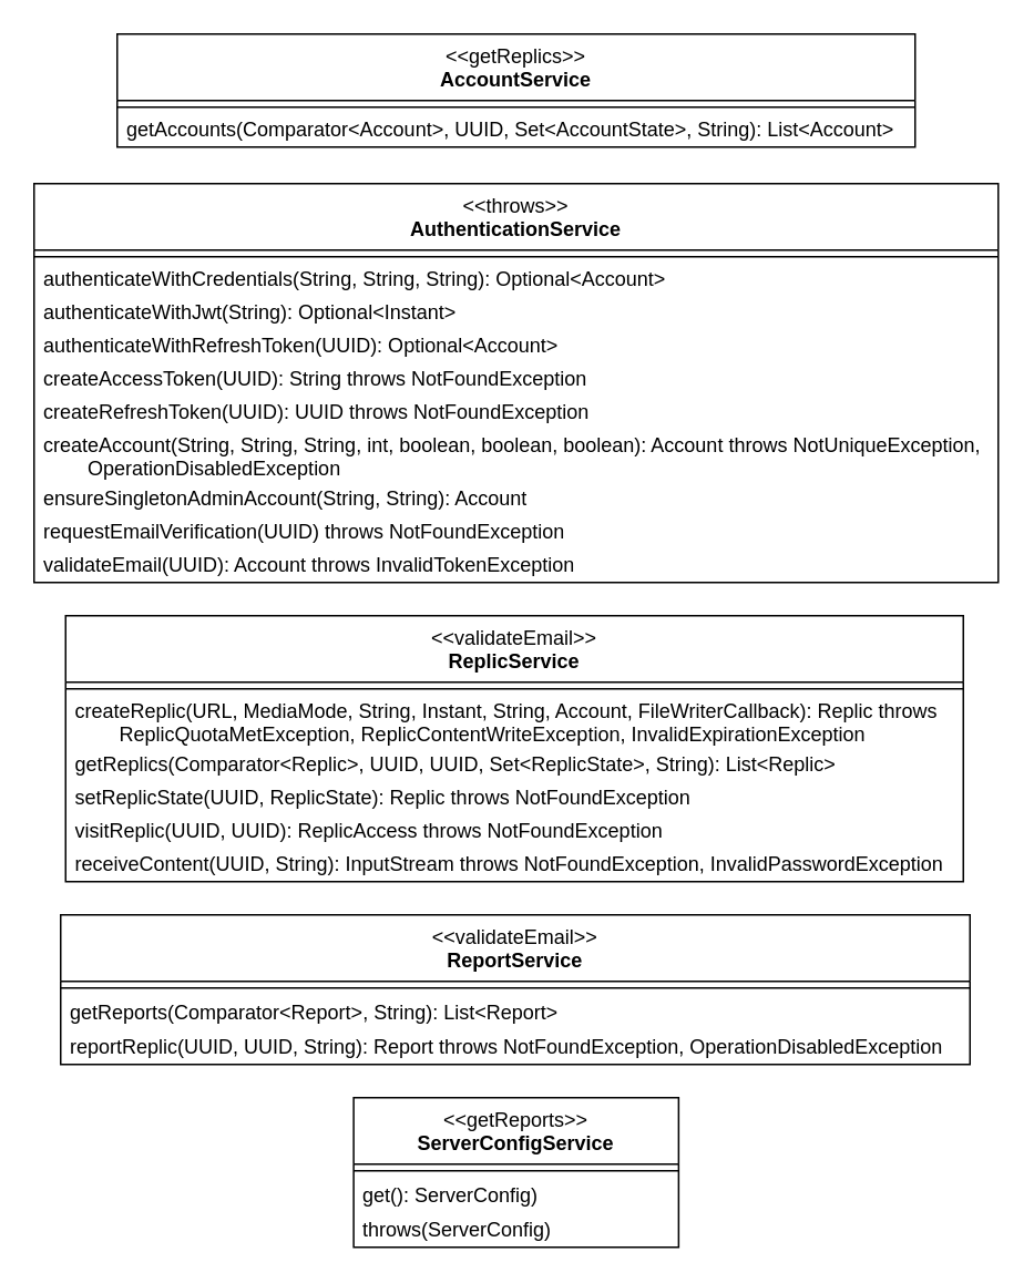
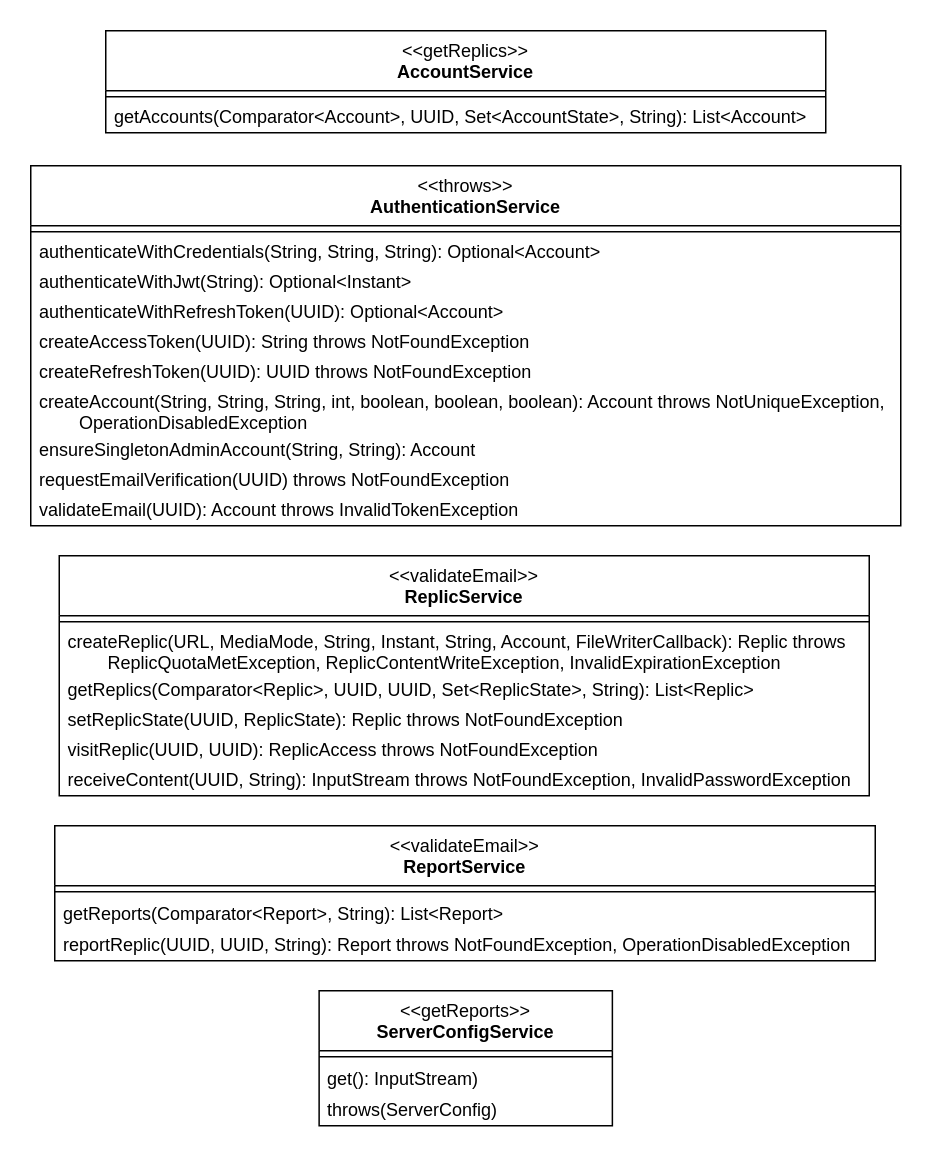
  <mxCell id="0" />
  <mxCell id="1" parent="0" />
  <mxCell id="2" value="&amp;lt;&amp;lt;getReplics&amp;gt;&amp;gt;&lt;br&gt;&lt;b&gt;AccountService&lt;/b&gt;&lt;div&gt;&lt;br/&gt;&lt;/div&gt;" style="swimlane;fontStyle=0;align=center;verticalAlign=top;childLayout=stackLayout;horizontal=1;startSize=40;horizontalStack=0;resizeParent=1;resizeParentMax=0;resizeLast=0;collapsible=0;marginBottom=0;html=1;whiteSpace=wrap;" parent="1" vertex="1"><mxGeometry x="70" y="20" width="480" height="68" as="geometry" /></mxCell>
  <mxCell id="3" value="" style="line;strokeWidth=1;fillColor=none;align=left;verticalAlign=middle;spacingTop=-1;spacingLeft=3;spacingRight=3;rotatable=0;labelPosition=right;points=[];portConstraint=eastwest;" parent="2" vertex="1"><mxGeometry y="40" width="480" height="8" as="geometry" /></mxCell>
  <mxCell id="4" value="getAccounts(Comparator&amp;lt;Account&amp;gt;, UUID, Set&amp;lt;AccountState&amp;gt;, String): List&amp;lt;Account&amp;gt;" style="text;html=1;strokeColor=none;fillColor=none;align=left;verticalAlign=middle;spacingLeft=4;spacingRight=4;overflow=hidden;rotatable=0;points=[[0,0.5],[1,0.5]];portConstraint=eastwest;whiteSpace=wrap;" parent="2" vertex="1"><mxGeometry y="48" width="480" height="20" as="geometry" /></mxCell>
  <mxCell id="5" value="&amp;lt;&amp;lt;throws&amp;gt;&amp;gt;&lt;br&gt;&lt;b&gt;AuthenticationService&lt;/b&gt;&lt;div&gt;&lt;br&gt;&lt;/div&gt;" style="swimlane;fontStyle=0;align=center;verticalAlign=top;childLayout=stackLayout;horizontal=1;startSize=40;horizontalStack=0;resizeParent=1;resizeParentMax=0;resizeLast=0;collapsible=0;marginBottom=0;html=1;whiteSpace=wrap;" parent="1" vertex="1"><mxGeometry x="20" y="110" width="580" height="240" as="geometry" /></mxCell>
  <mxCell id="6" value="" style="line;strokeWidth=1;fillColor=none;align=left;verticalAlign=middle;spacingTop=-1;spacingLeft=3;spacingRight=3;rotatable=0;labelPosition=right;points=[];portConstraint=eastwest;" parent="5" vertex="1"><mxGeometry y="40" width="580" height="8" as="geometry" /></mxCell>
  <mxCell id="7" value="authenticateWithCredentials(String, String, String): Optional&amp;lt;Account&amp;gt;" style="text;html=1;strokeColor=none;fillColor=none;align=left;verticalAlign=middle;spacingLeft=4;spacingRight=4;overflow=hidden;rotatable=0;points=[[0,0.5],[1,0.5]];portConstraint=eastwest;whiteSpace=wrap;" parent="5" vertex="1"><mxGeometry y="48" width="580" height="20" as="geometry" /></mxCell>
  <mxCell id="8" value="authenticateWithJwt(String): Optional&amp;lt;Instant&amp;gt;" style="text;html=1;strokeColor=none;fillColor=none;align=left;verticalAlign=middle;spacingLeft=4;spacingRight=4;overflow=hidden;rotatable=0;points=[[0,0.5],[1,0.5]];portConstraint=eastwest;whiteSpace=wrap;" parent="5" vertex="1"><mxGeometry y="68" width="580" height="20" as="geometry" /></mxCell>
  <mxCell id="9" value="authenticateWithRefreshToken(UUID): Optional&amp;lt;Account&amp;gt;" style="text;html=1;strokeColor=none;fillColor=none;align=left;verticalAlign=middle;spacingLeft=4;spacingRight=4;overflow=hidden;rotatable=0;points=[[0,0.5],[1,0.5]];portConstraint=eastwest;whiteSpace=wrap;" parent="5" vertex="1"><mxGeometry y="88" width="580" height="20" as="geometry" /></mxCell>
  <mxCell id="10" value="createAccessToken(UUID): String throws NotFoundException" style="text;html=1;strokeColor=none;fillColor=none;align=left;verticalAlign=middle;spacingLeft=4;spacingRight=4;overflow=hidden;rotatable=0;points=[[0,0.5],[1,0.5]];portConstraint=eastwest;whiteSpace=wrap;" parent="5" vertex="1"><mxGeometry y="108" width="580" height="20" as="geometry" /></mxCell>
  <mxCell id="11" value="createRefreshToken(UUID): UUID throws NotFoundException" style="text;html=1;strokeColor=none;fillColor=none;align=left;verticalAlign=middle;spacingLeft=4;spacingRight=4;overflow=hidden;rotatable=0;points=[[0,0.5],[1,0.5]];portConstraint=eastwest;whiteSpace=wrap;" parent="5" vertex="1"><mxGeometry y="128" width="580" height="20" as="geometry" /></mxCell>
  <mxCell id="12" value="createAccount(String, String, String, int, boolean, boolean, boolean): Account throws NotUniqueException, &lt;span style=&quot;white-space: pre;&quot;&gt;&#09;&lt;/span&gt;OperationDisabledException" style="text;html=1;strokeColor=none;fillColor=none;align=left;verticalAlign=middle;spacingLeft=4;spacingRight=4;overflow=hidden;rotatable=0;points=[[0,0.5],[1,0.5]];portConstraint=eastwest;whiteSpace=wrap;" parent="5" vertex="1"><mxGeometry y="148" width="580" height="32" as="geometry" /></mxCell>
  <mxCell id="13" value="ensureSingletonAdminAccount(String, String): Account" style="text;html=1;strokeColor=none;fillColor=none;align=left;verticalAlign=middle;spacingLeft=4;spacingRight=4;overflow=hidden;rotatable=0;points=[[0,0.5],[1,0.5]];portConstraint=eastwest;whiteSpace=wrap;" vertex="1" parent="5"><mxGeometry y="180" width="580" height="20" as="geometry" /></mxCell>
  <mxCell id="14" value="requestEmailVerification(UUID) throws NotFoundException" style="text;html=1;strokeColor=none;fillColor=none;align=left;verticalAlign=middle;spacingLeft=4;spacingRight=4;overflow=hidden;rotatable=0;points=[[0,0.5],[1,0.5]];portConstraint=eastwest;whiteSpace=wrap;" parent="5" vertex="1"><mxGeometry y="200" width="580" height="20" as="geometry" /></mxCell>
  <mxCell id="15" value="validateEmail(UUID): Account throws InvalidTokenException" style="text;html=1;strokeColor=none;fillColor=none;align=left;verticalAlign=middle;spacingLeft=4;spacingRight=4;overflow=hidden;rotatable=0;points=[[0,0.5],[1,0.5]];portConstraint=eastwest;whiteSpace=wrap;" parent="5" vertex="1"><mxGeometry y="220" width="580" height="20" as="geometry" /></mxCell>
  <mxCell id="16" value="&amp;lt;&amp;lt;validateEmail&amp;gt;&amp;gt;&lt;br&gt;&lt;b&gt;ReplicService&lt;/b&gt;&lt;div&gt;&lt;br&gt;&lt;/div&gt;" style="swimlane;fontStyle=0;align=center;verticalAlign=top;childLayout=stackLayout;horizontal=1;startSize=40;horizontalStack=0;resizeParent=1;resizeParentMax=0;resizeLast=0;collapsible=0;marginBottom=0;html=1;whiteSpace=wrap;" parent="1" vertex="1"><mxGeometry x="39" y="370" width="540" height="160" as="geometry" /></mxCell>
  <mxCell id="17" value="" style="line;strokeWidth=1;fillColor=none;align=left;verticalAlign=middle;spacingTop=-1;spacingLeft=3;spacingRight=3;rotatable=0;labelPosition=right;points=[];portConstraint=eastwest;" parent="16" vertex="1"><mxGeometry y="40" width="540" height="8" as="geometry" /></mxCell>
  <mxCell id="18" value="&lt;div&gt;createReplic(URL, MediaMode, String, Instant, String, Account, FileWriterCallback): Replic throws&lt;/div&gt;&lt;div&gt;&lt;span style=&quot;white-space: pre;&quot;&gt;&#09;ReplicQuotaMetException, ReplicContentWriteException, InvalidExpirationException&lt;/span&gt;&lt;/div&gt;" style="text;html=1;strokeColor=none;fillColor=none;align=left;verticalAlign=middle;spacingLeft=4;spacingRight=4;overflow=hidden;rotatable=0;points=[[0,0.5],[1,0.5]];portConstraint=eastwest;whiteSpace=wrap;" parent="16" vertex="1"><mxGeometry y="48" width="540" height="32" as="geometry" /></mxCell>
  <mxCell id="19" value="getReplics(Comparator&amp;lt;Replic&amp;gt;, UUID, UUID, Set&amp;lt;ReplicState&amp;gt;, String): List&amp;lt;Replic&amp;gt;" style="text;html=1;strokeColor=none;fillColor=none;align=left;verticalAlign=middle;spacingLeft=4;spacingRight=4;overflow=hidden;rotatable=0;points=[[0,0.5],[1,0.5]];portConstraint=eastwest;whiteSpace=wrap;" parent="16" vertex="1"><mxGeometry y="80" width="540" height="20" as="geometry" /></mxCell>
  <mxCell id="20" value="setReplicState(UUID, ReplicState): Replic throws NotFoundException" style="text;html=1;strokeColor=none;fillColor=none;align=left;verticalAlign=middle;spacingLeft=4;spacingRight=4;overflow=hidden;rotatable=0;points=[[0,0.5],[1,0.5]];portConstraint=eastwest;whiteSpace=wrap;" parent="16" vertex="1"><mxGeometry y="100" width="540" height="20" as="geometry" /></mxCell>
  <mxCell id="21" value="visitReplic(UUID, UUID): ReplicAccess throws NotFoundException" style="text;html=1;strokeColor=none;fillColor=none;align=left;verticalAlign=middle;spacingLeft=4;spacingRight=4;overflow=hidden;rotatable=0;points=[[0,0.5],[1,0.5]];portConstraint=eastwest;whiteSpace=wrap;" parent="16" vertex="1"><mxGeometry y="120" width="540" height="20" as="geometry" /></mxCell>
  <mxCell id="22" value="receiveContent(UUID, String): InputStream throws NotFoundException, InvalidPasswordException" style="text;html=1;strokeColor=none;fillColor=none;align=left;verticalAlign=middle;spacingLeft=4;spacingRight=4;overflow=hidden;rotatable=0;points=[[0,0.5],[1,0.5]];portConstraint=eastwest;whiteSpace=wrap;" parent="16" vertex="1"><mxGeometry y="140" width="540" height="20" as="geometry" /></mxCell>
  <mxCell id="23" value="&amp;lt;&amp;lt;validateEmail&amp;gt;&amp;gt;&lt;br&gt;&lt;b&gt;ReportService&lt;/b&gt;&lt;div&gt;&lt;br&gt;&lt;/div&gt;" style="swimlane;fontStyle=0;align=center;verticalAlign=top;childLayout=stackLayout;horizontal=1;startSize=40;horizontalStack=0;resizeParent=1;resizeParentMax=0;resizeLast=0;collapsible=0;marginBottom=0;html=1;whiteSpace=wrap;" parent="1" vertex="1"><mxGeometry x="36" y="550" width="547" height="90" as="geometry" /></mxCell>
  <mxCell id="24" value="" style="line;strokeWidth=1;fillColor=none;align=left;verticalAlign=middle;spacingTop=-1;spacingLeft=3;spacingRight=3;rotatable=0;labelPosition=right;points=[];portConstraint=eastwest;" parent="23" vertex="1"><mxGeometry y="40" width="547" height="8" as="geometry" /></mxCell>
  <mxCell id="25" value="getReports(Comparator&amp;lt;Report&amp;gt;, String): List&amp;lt;Report&amp;gt;" style="text;html=1;strokeColor=none;fillColor=none;align=left;verticalAlign=middle;spacingLeft=4;spacingRight=4;overflow=hidden;rotatable=0;points=[[0,0.5],[1,0.5]];portConstraint=eastwest;whiteSpace=wrap;" parent="23" vertex="1"><mxGeometry y="48" width="547" height="22" as="geometry" /></mxCell>
  <mxCell id="26" value="reportReplic(UUID, UUID, String): Report throws NotFoundException, OperationDisabledException" style="text;html=1;strokeColor=none;fillColor=none;align=left;verticalAlign=middle;spacingLeft=4;spacingRight=4;overflow=hidden;rotatable=0;points=[[0,0.5],[1,0.5]];portConstraint=eastwest;whiteSpace=wrap;" parent="23" vertex="1"><mxGeometry y="70" width="547" height="20" as="geometry" /></mxCell>
  <mxCell id="27" value="&amp;lt;&amp;lt;getReports&amp;gt;&amp;gt;&lt;br&gt;&lt;b&gt;ServerConfigService&lt;/b&gt;&lt;div&gt;&lt;br&gt;&lt;/div&gt;" style="swimlane;fontStyle=0;align=center;verticalAlign=top;childLayout=stackLayout;horizontal=1;startSize=40;horizontalStack=0;resizeParent=1;resizeParentMax=0;resizeLast=0;collapsible=0;marginBottom=0;html=1;whiteSpace=wrap;" parent="1" vertex="1"><mxGeometry x="212.25" y="660" width="195.5" height="90" as="geometry" /></mxCell>
  <mxCell id="28" value="" style="line;strokeWidth=1;fillColor=none;align=left;verticalAlign=middle;spacingTop=-1;spacingLeft=3;spacingRight=3;rotatable=0;labelPosition=right;points=[];portConstraint=eastwest;" parent="27" vertex="1"><mxGeometry y="40" width="195.5" height="8" as="geometry" /></mxCell>
- <mxCell id="29" value="get(): ServerConfig)" style="text;html=1;strokeColor=none;fillColor=none;align=left;verticalAlign=middle;spacingLeft=4;spacingRight=4;overflow=hidden;rotatable=0;points=[[0,0.5],[1,0.5]];portConstraint=eastwest;whiteSpace=wrap;" parent="27" vertex="1"><mxGeometry y="48" width="195.5" height="22" as="geometry" /></mxCell>
+ <mxCell id="29" value="get(): InputStream)" style="text;html=1;strokeColor=none;fillColor=none;align=left;verticalAlign=middle;spacingLeft=4;spacingRight=4;overflow=hidden;rotatable=0;points=[[0,0.5],[1,0.5]];portConstraint=eastwest;whiteSpace=wrap;" parent="27" vertex="1"><mxGeometry y="48" width="195.5" height="22" as="geometry" /></mxCell>
  <mxCell id="30" value="throws(ServerConfig)" style="text;html=1;strokeColor=none;fillColor=none;align=left;verticalAlign=middle;spacingLeft=4;spacingRight=4;overflow=hidden;rotatable=0;points=[[0,0.5],[1,0.5]];portConstraint=eastwest;whiteSpace=wrap;" parent="27" vertex="1"><mxGeometry y="70" width="195.5" height="20" as="geometry" /></mxCell>
